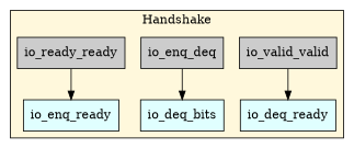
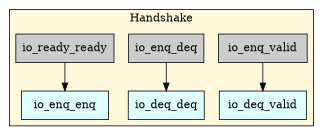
  digraph {
    rankdir=TB
    node [fillcolor="#CCCCCC" rank=0 shape=rectangle style=filled]
-   n1 [label=io_valid_valid]
-   n2 [fillcolor="#E0FFFF" label=io_deq_ready rank=1000]
+   n1 [label=io_enq_valid]
+   n2 [fillcolor="#E0FFFF" label=io_deq_valid rank=1000]
    n3 [label=io_enq_deq]
-   n4 [fillcolor="#E0FFFF" label=io_deq_bits rank=1000]
+   n4 [fillcolor="#E0FFFF" label=io_deq_deq rank=1000]
    n5 [label=io_ready_ready]
-   n6 [fillcolor="#E0FFFF" label=io_enq_ready rank=1000]
+   n6 [fillcolor="#E0FFFF" label=io_enq_enq rank=1000]
    subgraph cluster_1 {
      bgcolor="#FFF8DC"
      label=Handshake
      n1
      n2
      n3
      n4
      n5
      n6
    }
    n1 -> n2
    n3 -> n4
    n5 -> n6
  }
